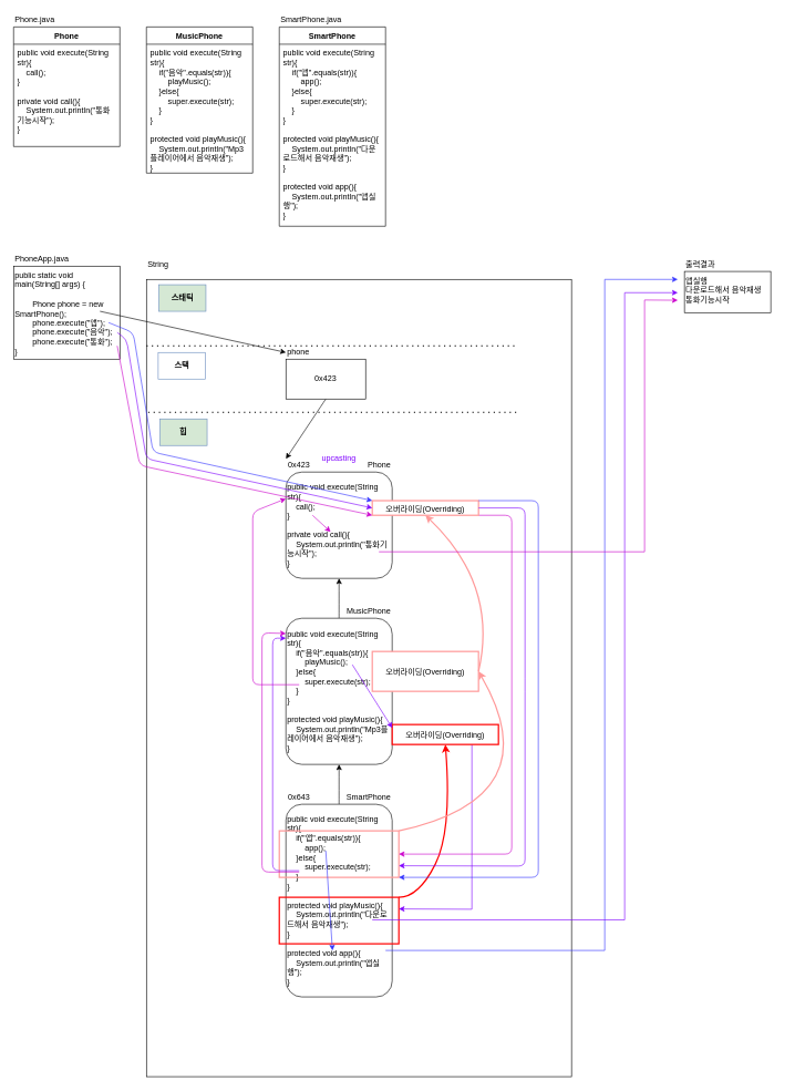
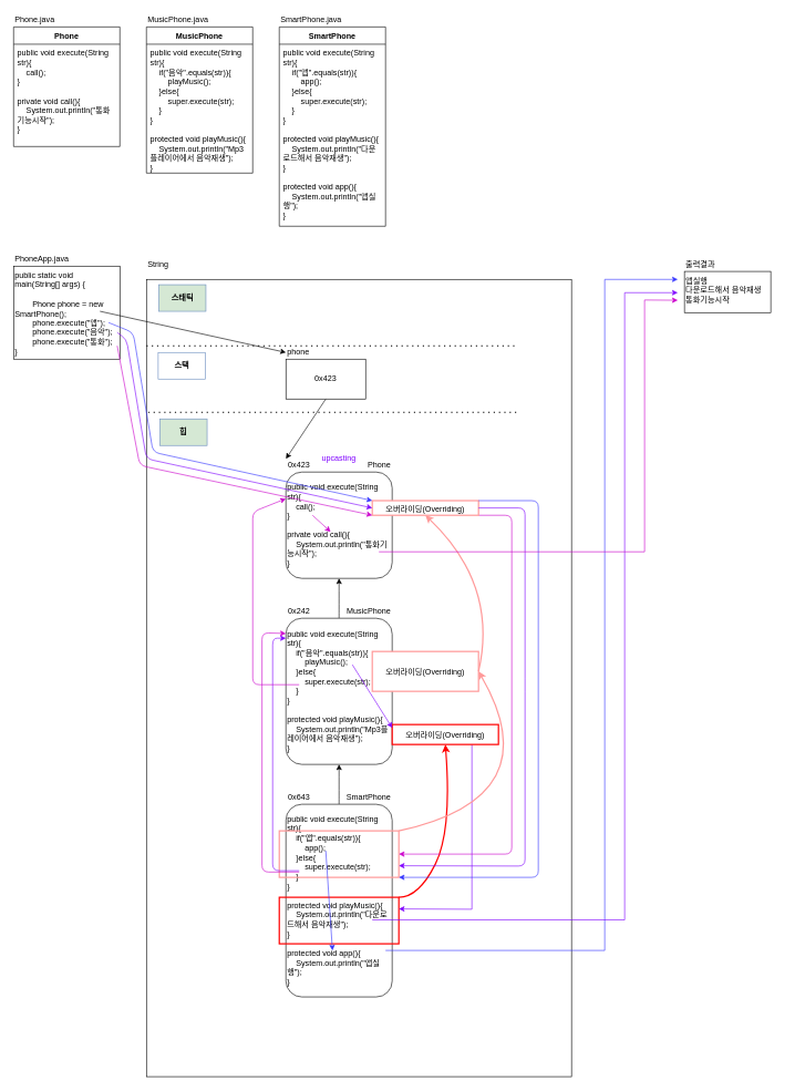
  <mxCell id="0" />
  <mxCell id="1" parent="0" />
  <mxCell id="2" value="" style="group" vertex="1" connectable="0" parent="1"><mxGeometry x="20" y="20" width="160" height="200" as="geometry" /></mxCell>
  <mxCell id="3" value="Phone" style="swimlane;fontStyle=1;align=center;verticalAlign=top;childLayout=stackLayout;horizontal=1;startSize=26;horizontalStack=0;resizeParent=1;resizeParentMax=0;resizeLast=0;collapsible=1;marginBottom=0;" vertex="1" parent="2"><mxGeometry y="20" width="160" height="180" as="geometry" /></mxCell>
  <mxCell id="4" value="public void execute(String str){&#10;    call();&#10;}&#10;    &#10;private void call(){&#10;    System.out.println(&quot;통화기능시작&quot;);&#10;}" style="text;strokeColor=none;fillColor=none;align=left;verticalAlign=top;spacingLeft=4;spacingRight=4;overflow=hidden;rotatable=0;points=[[0,0.5],[1,0.5]];portConstraint=eastwest;whiteSpace=wrap;" vertex="1" parent="3"><mxGeometry y="26" width="160" height="154" as="geometry" /></mxCell>
  <mxCell id="5" value="Phone.java" style="text;html=1;strokeColor=none;fillColor=none;align=left;verticalAlign=middle;whiteSpace=wrap;rounded=0;" vertex="1" parent="2"><mxGeometry width="160" height="20" as="geometry" /></mxCell>
  <mxCell id="6" value="MusicPhone" style="swimlane;fontStyle=1;align=center;verticalAlign=top;childLayout=stackLayout;horizontal=1;startSize=26;horizontalStack=0;resizeParent=1;resizeParentMax=0;resizeLast=0;collapsible=1;marginBottom=0;" vertex="1" parent="1"><mxGeometry x="220" y="40" width="160" height="220" as="geometry" /></mxCell>
  <mxCell id="7" value="public void execute(String str){   &#10;    if(&quot;음악&quot;.equals(str)){&#10;        playMusic();&#10;    }else{&#10;        super.execute(str);&#10;    }        &#10;}&#10;    &#10;protected void playMusic(){&#10;    System.out.println(&quot;Mp3플레이어에서 음악재생&quot;);&#10;}" style="text;strokeColor=none;fillColor=none;align=left;verticalAlign=top;spacingLeft=4;spacingRight=4;overflow=hidden;rotatable=0;points=[[0,0.5],[1,0.5]];portConstraint=eastwest;whiteSpace=wrap;" vertex="1" parent="6"><mxGeometry y="26" width="160" height="194" as="geometry" /></mxCell>
+ <mxCell id="8" value="MusicPhone.java" style="text;html=1;strokeColor=none;fillColor=none;align=left;verticalAlign=middle;whiteSpace=wrap;rounded=0;" vertex="1" parent="1"><mxGeometry x="220" y="20" width="160" height="20" as="geometry" /></mxCell>
  <mxCell id="9" value="SmartPhone" style="swimlane;fontStyle=1;align=center;verticalAlign=top;childLayout=stackLayout;horizontal=1;startSize=26;horizontalStack=0;resizeParent=1;resizeParentMax=0;resizeLast=0;collapsible=1;marginBottom=0;" vertex="1" parent="1"><mxGeometry x="420" y="40" width="160" height="300" as="geometry" /></mxCell>
  <mxCell id="10" value="public void execute(String str){&#10;    if(&quot;앱&quot;.equals(str)){&#10;        app();&#10;    }else{&#10;        super.execute(str);&#10;    }    &#10;}&#10;&#10;protected void playMusic(){&#10;    System.out.println(&quot;다운로드해서 음악재생&quot;);&#10;}&#10;&#10;protected void app(){&#10;    System.out.println(&quot;앱실행&quot;);&#10;}" style="text;strokeColor=none;fillColor=none;align=left;verticalAlign=top;spacingLeft=4;spacingRight=4;overflow=hidden;rotatable=0;points=[[0,0.5],[1,0.5]];portConstraint=eastwest;whiteSpace=wrap;" vertex="1" parent="9"><mxGeometry y="26" width="160" height="274" as="geometry" /></mxCell>
  <mxCell id="11" value="SmartPhone.java" style="text;html=1;strokeColor=none;fillColor=none;align=left;verticalAlign=middle;whiteSpace=wrap;rounded=0;" vertex="1" parent="1"><mxGeometry x="420" y="20" width="160" height="20" as="geometry" /></mxCell>
  <mxCell id="12" value="public static void main(String[] args) {&#10;&#10;        Phone phone = new SmartPhone();&#10;        phone.execute(&quot;앱&quot;);&#10;        phone.execute(&quot;음악&quot;);&#10;        phone.execute(&quot;통화&quot;);  &#10;}" style="labelBackgroundColor=none;fillColor=none;align=left;verticalAlign=top;whiteSpace=wrap;" vertex="1" parent="1"><mxGeometry x="20" y="400" width="160" height="140" as="geometry" /></mxCell>
  <mxCell id="13" value="PhoneApp.java" style="text;html=1;strokeColor=none;fillColor=none;align=left;verticalAlign=middle;whiteSpace=wrap;rounded=0;" vertex="1" parent="1"><mxGeometry x="20" y="380" width="160" height="20" as="geometry" /></mxCell>
  <mxCell id="14" value="String" style="text;html=1;strokeColor=none;align=left;verticalAlign=middle;whiteSpace=wrap;rounded=0;labelBackgroundColor=none;labelBorderColor=none;" vertex="1" parent="1"><mxGeometry x="220" y="388" width="640" height="20" as="geometry" /></mxCell>
  <mxCell id="15" value="" style="rounded=0;whiteSpace=wrap;html=1;labelBackgroundColor=none;align=center;fillColor=none;labelBorderColor=none;" vertex="1" parent="1"><mxGeometry x="220" y="420" width="640" height="1200" as="geometry" /></mxCell>
  <mxCell id="16" value="스태틱" style="rounded=0;whiteSpace=wrap;html=1;align=center;fillColor=#d5e8d4;strokeColor=#6c8ebf;fontStyle=1;labelBackgroundColor=none;labelBorderColor=none;" vertex="1" parent="1"><mxGeometry x="238.614" y="428" width="70.909" height="40" as="geometry" /></mxCell>
  <mxCell id="17" value="스택" style="rounded=0;whiteSpace=wrap;html=1;align=center;fillColor=#ffffff;strokeColor=#6c8ebf;fontStyle=1;labelBackgroundColor=none;labelBorderColor=none;" vertex="1" parent="1"><mxGeometry x="237.724" y="530" width="70.909" height="40" as="geometry" /></mxCell>
  <mxCell id="18" value="힙" style="rounded=0;whiteSpace=wrap;html=1;align=center;fillColor=#d5e8d4;strokeColor=#6c8ebf;fontStyle=1;labelBackgroundColor=none;labelBorderColor=none;" vertex="1" parent="1"><mxGeometry x="240.434" y="630" width="70.909" height="40" as="geometry" /></mxCell>
  <mxCell id="19" value="" style="endArrow=none;dashed=1;html=1;dashPattern=1 3;strokeWidth=2;labelBackgroundColor=none;labelBorderColor=none;" edge="1" parent="1"><mxGeometry x="240" y="428" width="50" height="50" as="geometry"><mxPoint x="219.996" y="520" as="sourcePoint" /><mxPoint x="780" y="520" as="targetPoint" /></mxGeometry></mxCell>
  <mxCell id="20" value="" style="endArrow=none;dashed=1;html=1;dashPattern=1 3;strokeWidth=2;labelBackgroundColor=none;labelBorderColor=none;" edge="1" parent="1"><mxGeometry x="240" y="428" width="50" height="50" as="geometry"><mxPoint x="222.706" y="620" as="sourcePoint" /><mxPoint x="780" y="620" as="targetPoint" /></mxGeometry></mxCell>
  <mxCell id="21" style="edgeStyle=none;curved=1;orthogonalLoop=1;jettySize=auto;html=1;exitX=0.5;exitY=1;exitDx=0;exitDy=0;entryX=0;entryY=0;entryDx=0;entryDy=0;" edge="1" parent="1" source="22" target="25"><mxGeometry relative="1" as="geometry" /></mxCell>
  <mxCell id="22" value="0x423" style="rounded=0;whiteSpace=wrap;html=1;" vertex="1" parent="1"><mxGeometry x="430" y="540" width="120" height="60" as="geometry" /></mxCell>
  <mxCell id="23" value="phone" style="text;html=1;strokeColor=none;fillColor=none;align=left;verticalAlign=middle;whiteSpace=wrap;rounded=0;" vertex="1" parent="1"><mxGeometry x="430" y="520" width="120" height="20" as="geometry" /></mxCell>
  <mxCell id="24" value="&lt;span&gt;public void execute(String str){&lt;/span&gt;&lt;br style=&quot;padding: 0px ; margin: 0px&quot;&gt;&lt;span&gt;&amp;nbsp; &amp;nbsp; call();&lt;/span&gt;&lt;br style=&quot;padding: 0px ; margin: 0px&quot;&gt;&lt;span&gt;}&lt;/span&gt;&lt;br style=&quot;padding: 0px ; margin: 0px&quot;&gt;&lt;span&gt;&amp;nbsp; &amp;nbsp;&amp;nbsp;&lt;/span&gt;&lt;br style=&quot;padding: 0px ; margin: 0px&quot;&gt;&lt;span&gt;private void call(){&lt;/span&gt;&lt;br style=&quot;padding: 0px ; margin: 0px&quot;&gt;&lt;span&gt;&amp;nbsp; &amp;nbsp; System.out.println(&quot;통화기능시작&quot;);&lt;/span&gt;&lt;br style=&quot;padding: 0px ; margin: 0px&quot;&gt;&lt;span&gt;}&lt;/span&gt;" style="rounded=1;whiteSpace=wrap;html=1;align=left;" vertex="1" parent="1"><mxGeometry x="430" y="710" width="160" height="160" as="geometry" /></mxCell>
  <mxCell id="25" value="0x423" style="text;html=1;strokeColor=none;fillColor=none;align=center;verticalAlign=middle;whiteSpace=wrap;rounded=0;" vertex="1" parent="1"><mxGeometry x="430" y="690" width="40" height="20" as="geometry" /></mxCell>
  <mxCell id="26" value="Phone" style="text;html=1;strokeColor=none;fillColor=none;align=right;verticalAlign=middle;whiteSpace=wrap;rounded=0;" vertex="1" parent="1"><mxGeometry x="550" y="690" width="40" height="20" as="geometry" /></mxCell>
  <mxCell id="27" style="edgeStyle=none;curved=1;orthogonalLoop=1;jettySize=auto;html=1;entryX=0.5;entryY=1;entryDx=0;entryDy=0;" edge="1" parent="1" source="28" target="24"><mxGeometry relative="1" as="geometry" /></mxCell>
  <mxCell id="28" value="public void execute(String str){   &lt;br&gt;    if(&amp;quot;음악&amp;quot;.equals(str)){&lt;br&gt;        playMusic();&lt;br&gt;    }else{&lt;br&gt;        super.execute(str);&lt;br&gt;    }        &lt;br&gt;}&lt;br&gt;    &lt;br&gt;protected void playMusic(){&lt;br&gt;    System.out.println(&amp;quot;Mp3플레이어에서 음악재생&amp;quot;);&lt;br&gt;}" style="rounded=1;align=left;html=1;whiteSpace=wrap;" vertex="1" parent="1"><mxGeometry x="430" y="930" width="160" height="220" as="geometry" /></mxCell>
+ <mxCell id="29" value="0x242" style="text;html=1;strokeColor=none;fillColor=none;align=center;verticalAlign=middle;whiteSpace=wrap;rounded=0;" vertex="1" parent="1"><mxGeometry x="430" y="910" width="40" height="20" as="geometry" /></mxCell>
  <mxCell id="30" value="&lt;span&gt;MusicPhone&lt;/span&gt;" style="text;html=1;strokeColor=none;fillColor=none;align=right;verticalAlign=middle;whiteSpace=wrap;rounded=0;" vertex="1" parent="1"><mxGeometry x="550" y="910" width="40" height="20" as="geometry" /></mxCell>
  <mxCell id="31" style="edgeStyle=none;curved=1;orthogonalLoop=1;jettySize=auto;html=1;entryX=0.5;entryY=1;entryDx=0;entryDy=0;" edge="1" parent="1" source="32" target="28"><mxGeometry relative="1" as="geometry" /></mxCell>
  <mxCell id="32" value="public void execute(String str){&lt;br style=&quot;padding: 0px ; margin: 0px&quot;&gt;&amp;nbsp; &amp;nbsp;&amp;nbsp;if(&quot;앱&quot;.equals(str)){&lt;br style=&quot;padding: 0px ; margin: 0px&quot;&gt;&amp;nbsp; &amp;nbsp;&amp;nbsp;&amp;nbsp; &amp;nbsp;&amp;nbsp;app();&lt;br style=&quot;padding: 0px ; margin: 0px&quot;&gt;&amp;nbsp; &amp;nbsp; }else{&lt;br style=&quot;padding: 0px ; margin: 0px&quot;&gt;&amp;nbsp; &amp;nbsp; &amp;nbsp; &amp;nbsp; super.execute(str);&lt;br style=&quot;padding: 0px ; margin: 0px&quot;&gt;&amp;nbsp; &amp;nbsp; }&amp;nbsp; &amp;nbsp;&amp;nbsp;&lt;br style=&quot;padding: 0px ; margin: 0px&quot;&gt;}&lt;br style=&quot;padding: 0px ; margin: 0px&quot;&gt;&lt;br style=&quot;padding: 0px ; margin: 0px&quot;&gt;protected void playMusic(){&lt;br style=&quot;padding: 0px ; margin: 0px&quot;&gt;&amp;nbsp; &amp;nbsp; System.out.println(&quot;다운로드해서 음악재생&quot;);&lt;br style=&quot;padding: 0px ; margin: 0px&quot;&gt;}&lt;br style=&quot;padding: 0px ; margin: 0px&quot;&gt;&lt;br style=&quot;padding: 0px ; margin: 0px&quot;&gt;protected void app(){&lt;br style=&quot;padding: 0px ; margin: 0px&quot;&gt;&amp;nbsp; &amp;nbsp; System.out.println(&quot;앱실행&quot;);&lt;br style=&quot;padding: 0px ; margin: 0px&quot;&gt;}" style="rounded=1;align=left;html=1;whiteSpace=wrap;" vertex="1" parent="1"><mxGeometry x="430" y="1210" width="160" height="290" as="geometry" /></mxCell>
  <mxCell id="33" value="0x643" style="text;html=1;strokeColor=none;fillColor=none;align=center;verticalAlign=middle;whiteSpace=wrap;rounded=0;" vertex="1" parent="1"><mxGeometry x="430" y="1190" width="40" height="20" as="geometry" /></mxCell>
  <mxCell id="34" value="&lt;span&gt;SmartPhone&lt;/span&gt;" style="text;html=1;strokeColor=none;fillColor=none;align=right;verticalAlign=middle;whiteSpace=wrap;rounded=0;" vertex="1" parent="1"><mxGeometry x="550" y="1190" width="40" height="20" as="geometry" /></mxCell>
  <mxCell id="35" value="upcasting" style="text;html=1;strokeColor=none;fillColor=none;align=center;verticalAlign=middle;whiteSpace=wrap;rounded=0;opacity=50;fontColor=#7F00FF;" vertex="1" parent="1"><mxGeometry x="490" y="680" width="40" height="20" as="geometry" /></mxCell>
  <mxCell id="36" value="" style="rounded=0;whiteSpace=wrap;html=1;fillColor=none;strokeWidth=2;strokeColor=#FF0000;" vertex="1" parent="1"><mxGeometry x="420" y="1350" width="180" height="70" as="geometry" /></mxCell>
  <mxCell id="37" style="edgeStyle=none;rounded=0;orthogonalLoop=1;jettySize=auto;html=1;exitX=0.75;exitY=1;exitDx=0;exitDy=0;entryX=1;entryY=0.25;entryDx=0;entryDy=0;strokeColor=#7F00FF;strokeWidth=1;fontColor=#FF0000;" edge="1" parent="1" source="38" target="36"><mxGeometry relative="1" as="geometry"><Array as="points"><mxPoint x="710" y="1368" /></Array></mxGeometry></mxCell>
  <mxCell id="38" value="&lt;a href=&quot;https://hyeonstorage.tistory.com/185&quot; style=&quot;text-align: left ; background-color: rgb(255 , 255 , 255)&quot;&gt;&lt;h3 class=&quot;LC20lb DKV0Md&quot; style=&quot;font-weight: normal ; margin: 0px 0px 3px ; padding: 4px 0px 0px ; display: inline-block ; line-height: 1.3&quot;&gt;&lt;font style=&quot;font-size: 12px&quot; color=&quot;#000000&quot;&gt;오버라이딩(Overriding)&lt;/font&gt;&lt;/h3&gt;&lt;/a&gt;" style="rounded=0;whiteSpace=wrap;html=1;strokeWidth=2;strokeColor=#FF0000;" vertex="1" parent="1"><mxGeometry x="590" y="1090" width="160" height="30" as="geometry" /></mxCell>
  <mxCell id="39" value="" style="curved=1;endArrow=classic;html=1;entryX=0.5;entryY=1;entryDx=0;entryDy=0;exitX=1;exitY=0;exitDx=0;exitDy=0;fontColor=#FF0000;strokeWidth=2;strokeColor=#FF0000;" edge="1" parent="1" source="36" target="38"><mxGeometry width="50" height="50" relative="1" as="geometry"><mxPoint x="380" y="1180" as="sourcePoint" /><mxPoint x="430" y="1130" as="targetPoint" /><Array as="points"><mxPoint x="630" y="1350" /><mxPoint x="680" y="1250" /></Array></mxGeometry></mxCell>
  <mxCell id="40" value="" style="rounded=0;whiteSpace=wrap;html=1;fillColor=none;strokeWidth=2;strokeColor=#FF9999;" vertex="1" parent="1"><mxGeometry x="420" y="1250" width="180" height="70" as="geometry" /></mxCell>
  <mxCell id="41" value="&lt;a href=&quot;https://hyeonstorage.tistory.com/185&quot; style=&quot;text-align: left ; background-color: rgb(255 , 255 , 255)&quot;&gt;&lt;h3 class=&quot;LC20lb DKV0Md&quot; style=&quot;font-weight: normal ; margin: 0px 0px 3px ; padding: 4px 0px 0px ; display: inline-block ; line-height: 1.3&quot;&gt;&lt;font style=&quot;font-size: 12px&quot; color=&quot;#000000&quot;&gt;오버라이딩(Overriding)&lt;/font&gt;&lt;/h3&gt;&lt;/a&gt;" style="rounded=0;whiteSpace=wrap;html=1;strokeWidth=2;strokeColor=#FF9999;" vertex="1" parent="1"><mxGeometry x="560" y="980" width="160" height="60" as="geometry" /></mxCell>
  <mxCell id="42" style="edgeStyle=none;rounded=1;orthogonalLoop=1;jettySize=auto;html=1;exitX=1;exitY=1;exitDx=0;exitDy=0;entryX=1;entryY=0.5;entryDx=0;entryDy=0;strokeColor=#CC00CC;strokeWidth=1;fontColor=#FF0000;" edge="1" parent="1" source="43" target="40"><mxGeometry relative="1" as="geometry"><Array as="points"><mxPoint x="770" y="775" /><mxPoint x="770" y="1285" /></Array></mxGeometry></mxCell>
  <mxCell id="43" value="&lt;a href=&quot;https://hyeonstorage.tistory.com/185&quot; style=&quot;text-align: left ; background-color: rgb(255 , 255 , 255)&quot;&gt;&lt;h3 class=&quot;LC20lb DKV0Md&quot; style=&quot;font-weight: normal ; margin: 0px 0px 3px ; padding: 4px 0px 0px ; display: inline-block ; line-height: 1.3&quot;&gt;&lt;font style=&quot;font-size: 12px&quot; color=&quot;#000000&quot;&gt;오버라이딩(Overriding)&lt;/font&gt;&lt;/h3&gt;&lt;/a&gt;" style="rounded=0;whiteSpace=wrap;html=1;strokeWidth=2;strokeColor=#FF9999;" vertex="1" parent="1"><mxGeometry x="560" y="753" width="160" height="22" as="geometry" /></mxCell>
  <mxCell id="44" value="" style="curved=1;endArrow=classic;html=1;strokeWidth=2;fontColor=#FF0000;entryX=1;entryY=0.5;entryDx=0;entryDy=0;exitX=1;exitY=0;exitDx=0;exitDy=0;strokeColor=#FF9999;" edge="1" parent="1" source="40" target="41"><mxGeometry width="50" height="50" relative="1" as="geometry"><mxPoint x="370" y="920" as="sourcePoint" /><mxPoint x="420" y="870" as="targetPoint" /><Array as="points"><mxPoint x="830" y="1200" /></Array></mxGeometry></mxCell>
  <mxCell id="45" value="" style="curved=1;endArrow=classic;html=1;strokeWidth=2;fontColor=#FF0000;entryX=0.5;entryY=1;entryDx=0;entryDy=0;exitX=1;exitY=0.5;exitDx=0;exitDy=0;strokeColor=#FF9999;" edge="1" parent="1" source="41" target="43"><mxGeometry width="50" height="50" relative="1" as="geometry"><mxPoint x="400" y="1028" as="sourcePoint" /><mxPoint x="410" y="753" as="targetPoint" /><Array as="points"><mxPoint x="750" y="880" /></Array></mxGeometry></mxCell>
  <mxCell id="46" value="" style="endArrow=classic;html=1;strokeWidth=1;fontColor=#FF0000;entryX=0;entryY=0.5;entryDx=0;entryDy=0;" edge="1" parent="1" target="23"><mxGeometry width="50" height="50" relative="1" as="geometry"><mxPoint x="150" y="468" as="sourcePoint" /><mxPoint x="200" y="478" as="targetPoint" /></mxGeometry></mxCell>
  <mxCell id="47" value="" style="endArrow=classic;html=1;strokeWidth=1;fontColor=#FF0000;entryX=0;entryY=0;entryDx=0;entryDy=0;strokeColor=#3333FF;" edge="1" parent="1" target="43"><mxGeometry width="50" height="50" relative="1" as="geometry"><mxPoint x="163" y="485" as="sourcePoint" /><mxPoint x="353" y="547" as="targetPoint" /><Array as="points"><mxPoint x="200" y="500" /><mxPoint x="230" y="680" /></Array></mxGeometry></mxCell>
  <mxCell id="48" value="" style="endArrow=classic;html=1;strokeColor=#3333FF;strokeWidth=1;fontColor=#FF0000;entryX=0.438;entryY=0.759;entryDx=0;entryDy=0;entryPerimeter=0;" edge="1" parent="1" target="32"><mxGeometry width="50" height="50" relative="1" as="geometry"><mxPoint x="490" y="1280" as="sourcePoint" /><mxPoint x="540" y="1520" as="targetPoint" /></mxGeometry></mxCell>
  <mxCell id="49" value="앱실행&#10;다운로드해서 음악재생&#10;통화기능시작" style="labelBackgroundColor=none;fillColor=none;align=left;verticalAlign=top;whiteSpace=wrap;" vertex="1" parent="1"><mxGeometry x="1030" y="408" width="130" height="62" as="geometry" /></mxCell>
  <mxCell id="50" value="출력결과" style="text;html=1;strokeColor=none;fillColor=none;align=left;verticalAlign=middle;whiteSpace=wrap;rounded=0;" vertex="1" parent="1"><mxGeometry x="1030" y="388" width="160" height="20" as="geometry" /></mxCell>
  <mxCell id="51" value="" style="endArrow=classic;html=1;strokeColor=#3333FF;strokeWidth=1;fontColor=#FF0000;rounded=0;" edge="1" parent="1"><mxGeometry width="50" height="50" relative="1" as="geometry"><mxPoint x="580" y="1430" as="sourcePoint" /><mxPoint x="1020" y="420" as="targetPoint" /><Array as="points"><mxPoint x="910" y="1430" /><mxPoint x="910" y="420" /></Array></mxGeometry></mxCell>
  <mxCell id="52" value="" style="endArrow=classic;html=1;strokeWidth=1;fontColor=#FF0000;entryX=0;entryY=0.5;entryDx=0;entryDy=0;strokeColor=#7F00FF;" edge="1" parent="1" target="43"><mxGeometry width="50" height="50" relative="1" as="geometry"><mxPoint x="176" y="500" as="sourcePoint" /><mxPoint x="266" y="460" as="targetPoint" /><Array as="points"><mxPoint x="190" y="510" /><mxPoint x="220" y="690" /></Array></mxGeometry></mxCell>
  <mxCell id="53" value="" style="endArrow=classic;html=1;strokeColor=#7F00FF;strokeWidth=1;fontColor=#FF0000;entryX=0;entryY=0;entryDx=0;entryDy=0;" edge="1" parent="1"><mxGeometry width="50" height="50" relative="1" as="geometry"><mxPoint x="450" y="1310" as="sourcePoint" /><mxPoint x="430" y="960" as="targetPoint" /><Array as="points"><mxPoint x="410" y="1310" /><mxPoint x="410" y="960" /></Array></mxGeometry></mxCell>
  <mxCell id="54" value="" style="endArrow=classic;html=1;strokeColor=#7F00FF;strokeWidth=1;fontColor=#FF0000;exitX=1;exitY=0.5;exitDx=0;exitDy=0;entryX=1;entryY=0.75;entryDx=0;entryDy=0;" edge="1" parent="1" source="43" target="40"><mxGeometry width="50" height="50" relative="1" as="geometry"><mxPoint x="620" y="950" as="sourcePoint" /><mxPoint x="610" y="1290" as="targetPoint" /><Array as="points"><mxPoint x="790" y="764" /><mxPoint x="790" y="1030" /><mxPoint x="790" y="1303" /></Array></mxGeometry></mxCell>
  <mxCell id="55" value="" style="endArrow=classic;html=1;strokeWidth=1;fontColor=#FF0000;exitX=1;exitY=0;exitDx=0;exitDy=0;entryX=1;entryY=1;entryDx=0;entryDy=0;strokeColor=#3333FF;" edge="1" parent="1" source="43" target="40"><mxGeometry width="50" height="50" relative="1" as="geometry"><mxPoint x="720" y="780" as="sourcePoint" /><mxPoint x="670" y="900" as="targetPoint" /><Array as="points"><mxPoint x="810" y="753" /><mxPoint x="810" y="1320" /></Array></mxGeometry></mxCell>
  <mxCell id="56" value="" style="endArrow=classic;html=1;strokeWidth=1;fontColor=#FF0000;entryX=1;entryY=0.75;entryDx=0;entryDy=0;strokeColor=#7F00FF;" edge="1" parent="1" target="28"><mxGeometry width="50" height="50" relative="1" as="geometry"><mxPoint x="530" y="1000" as="sourcePoint" /><mxPoint x="580" y="950" as="targetPoint" /></mxGeometry></mxCell>
  <mxCell id="57" value="" style="endArrow=classic;html=1;strokeColor=#7F00FF;strokeWidth=1;fontColor=#FF0000;rounded=0;" edge="1" parent="1"><mxGeometry width="50" height="50" relative="1" as="geometry"><mxPoint x="560" y="1384" as="sourcePoint" /><mxPoint x="1020" y="440" as="targetPoint" /><Array as="points"><mxPoint x="940" y="1384" /><mxPoint x="940" y="440" /></Array></mxGeometry></mxCell>
  <mxCell id="58" value="" style="endArrow=classic;html=1;strokeWidth=1;fontColor=#FF0000;entryX=0;entryY=1;entryDx=0;entryDy=0;strokeColor=#CC00CC;" edge="1" parent="1" target="43"><mxGeometry width="50" height="50" relative="1" as="geometry"><mxPoint x="176" y="520" as="sourcePoint" /><mxPoint x="560" y="784" as="targetPoint" /><Array as="points"><mxPoint x="210" y="700" /></Array></mxGeometry></mxCell>
  <mxCell id="59" value="" style="endArrow=classic;html=1;strokeWidth=1;fontColor=#FF0000;entryX=-0.009;entryY=0.095;entryDx=0;entryDy=0;entryPerimeter=0;strokeColor=#CC00CC;" edge="1" parent="1"><mxGeometry width="50" height="50" relative="1" as="geometry"><mxPoint x="450" y="1312" as="sourcePoint" /><mxPoint x="430" y="952.9" as="targetPoint" /><Array as="points"><mxPoint x="394" y="1312" /><mxPoint x="394" y="952" /></Array></mxGeometry></mxCell>
  <mxCell id="60" value="" style="endArrow=classic;html=1;strokeWidth=1;fontColor=#FF0000;strokeColor=#CC00CC;entryX=0;entryY=0.25;entryDx=0;entryDy=0;" edge="1" parent="1" target="24"><mxGeometry width="50" height="50" relative="1" as="geometry"><mxPoint x="450" y="1030" as="sourcePoint" /><mxPoint x="430" y="730" as="targetPoint" /><Array as="points"><mxPoint x="380" y="1030" /><mxPoint x="380" y="770" /></Array></mxGeometry></mxCell>
  <mxCell id="61" value="" style="endArrow=classic;html=1;strokeColor=#CC00CC;strokeWidth=1;fontColor=#FF0000;" edge="1" parent="1"><mxGeometry width="50" height="50" relative="1" as="geometry"><mxPoint x="470" y="775" as="sourcePoint" /><mxPoint x="497.273" y="800" as="targetPoint" /></mxGeometry></mxCell>
  <mxCell id="62" value="" style="endArrow=classic;html=1;strokeColor=#CC00CC;strokeWidth=1;fontColor=#FF0000;rounded=0;" edge="1" parent="1"><mxGeometry width="50" height="50" relative="1" as="geometry"><mxPoint x="570" y="830" as="sourcePoint" /><mxPoint x="1020" y="451.379" as="targetPoint" /><Array as="points"><mxPoint x="970" y="830" /><mxPoint x="970" y="451" /></Array></mxGeometry></mxCell>
